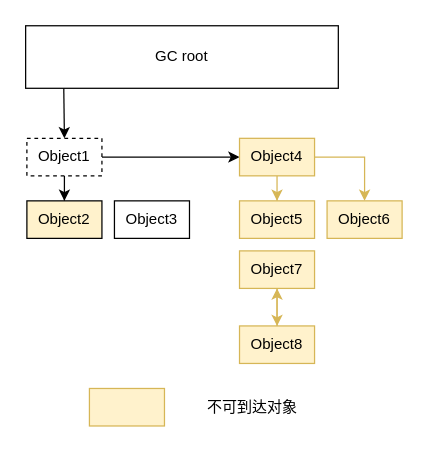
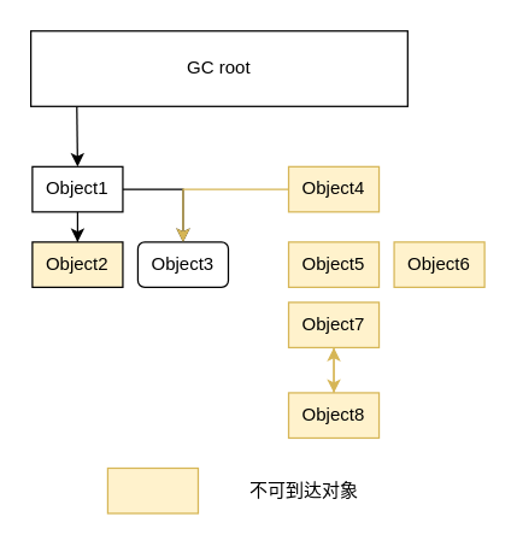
  <mxCell id="0" />
  <mxCell id="1" parent="0" />
  <mxCell id="2" value="GC root" style="rounded=0;whiteSpace=wrap;html=1;" vertex="1" parent="1"><mxGeometry x="20" y="20" width="250" height="50" as="geometry" /></mxCell>
  <mxCell id="3" value="" style="edgeStyle=orthogonalEdgeStyle;rounded=0;orthogonalLoop=1;jettySize=auto;html=1;" edge="1" parent="1" source="5" target="6"><mxGeometry relative="1" as="geometry" /></mxCell>
- <mxCell id="4" value="" style="edgeStyle=orthogonalEdgeStyle;rounded=0;orthogonalLoop=1;jettySize=auto;html=1;" edge="1" parent="1" source="5" target="11"><mxGeometry relative="1" as="geometry" /></mxCell>
- <mxCell id="5" value="Object1" style="rounded=0;whiteSpace=wrap;html=1;dashed=1;" vertex="1" parent="1"><mxGeometry x="21" y="110" width="60" height="30" as="geometry" /></mxCell>
+ <mxCell id="4" value="" style="edgeStyle=orthogonalEdgeStyle;rounded=0;orthogonalLoop=1;jettySize=auto;html=1;" edge="1" parent="1" source="5" target="8"><mxGeometry relative="1" as="geometry" /></mxCell>
+ <mxCell id="5" value="Object1" style="rounded=0;whiteSpace=wrap;html=1;" vertex="1" parent="1"><mxGeometry x="21" y="110" width="60" height="30" as="geometry" /></mxCell>
  <mxCell id="6" value="Object2" style="rounded=0;whiteSpace=wrap;html=1;fillColor=#fff2cc;" vertex="1" parent="1"><mxGeometry x="21" y="160" width="60" height="30" as="geometry" /></mxCell>
  <mxCell id="7" value="" style="endArrow=classic;html=1;rounded=0;exitX=0.122;exitY=1.004;exitDx=0;exitDy=0;exitPerimeter=0;entryX=0.5;entryY=0;entryDx=0;entryDy=0;" edge="1" parent="1" source="2" target="5"><mxGeometry width="50" height="50" relative="1" as="geometry"><mxPoint x="91" y="140" as="sourcePoint" /><mxPoint x="141" y="90" as="targetPoint" /></mxGeometry></mxCell>
- <mxCell id="8" value="Object3" style="rounded=0;whiteSpace=wrap;html=1;" vertex="1" parent="1"><mxGeometry x="91" y="160" width="60" height="30" as="geometry" /></mxCell>
- <mxCell id="9" value="" style="edgeStyle=orthogonalEdgeStyle;rounded=0;orthogonalLoop=1;jettySize=auto;html=1;fillColor=#fff2cc;strokeColor=#d6b656;" edge="1" parent="1" source="11" target="12"><mxGeometry relative="1" as="geometry" /></mxCell>
- <mxCell id="10" value="" style="edgeStyle=orthogonalEdgeStyle;rounded=0;orthogonalLoop=1;jettySize=auto;html=1;fillColor=#fff2cc;strokeColor=#d6b656;" edge="1" parent="1" source="11" target="13"><mxGeometry relative="1" as="geometry" /></mxCell>
+ <mxCell id="8" value="Object3" style="whiteSpace=wrap;html=1;rounded=1;" vertex="1" parent="1"><mxGeometry x="91" y="160" width="60" height="30" as="geometry" /></mxCell>
+ <mxCell id="10" value="" style="edgeStyle=orthogonalEdgeStyle;rounded=0;orthogonalLoop=1;jettySize=auto;html=1;fillColor=#fff2cc;strokeColor=#d6b656;" edge="1" parent="1" source="11" target="8"><mxGeometry relative="1" as="geometry" /></mxCell>
  <mxCell id="11" value="Object4" style="rounded=0;whiteSpace=wrap;html=1;fillColor=#fff2cc;strokeColor=#d6b656;" vertex="1" parent="1"><mxGeometry x="191" y="110" width="60" height="30" as="geometry" /></mxCell>
  <mxCell id="12" value="Object5" style="rounded=0;whiteSpace=wrap;html=1;fillColor=#fff2cc;strokeColor=#d6b656;" vertex="1" parent="1"><mxGeometry x="191" y="160" width="60" height="30" as="geometry" /></mxCell>
  <mxCell id="13" value="Object6" style="rounded=0;whiteSpace=wrap;html=1;fillColor=#fff2cc;strokeColor=#d6b656;" vertex="1" parent="1"><mxGeometry x="261" y="160" width="60" height="30" as="geometry" /></mxCell>
  <mxCell id="14" value="" style="edgeStyle=orthogonalEdgeStyle;rounded=0;orthogonalLoop=1;jettySize=auto;html=1;fillColor=#fff2cc;strokeColor=#d6b656;" edge="1" parent="1" source="15" target="17"><mxGeometry relative="1" as="geometry" /></mxCell>
  <mxCell id="15" value="Object7" style="rounded=0;whiteSpace=wrap;html=1;fillColor=#fff2cc;strokeColor=#d6b656;" vertex="1" parent="1"><mxGeometry x="191" y="200" width="60" height="30" as="geometry" /></mxCell>
  <mxCell id="16" value="" style="edgeStyle=orthogonalEdgeStyle;rounded=0;orthogonalLoop=1;jettySize=auto;html=1;fillColor=#fff2cc;strokeColor=#d6b656;" edge="1" parent="1" source="17" target="15"><mxGeometry relative="1" as="geometry" /></mxCell>
  <mxCell id="17" value="Object8" style="rounded=0;whiteSpace=wrap;html=1;fillColor=#fff2cc;strokeColor=#d6b656;" vertex="1" parent="1"><mxGeometry x="191" y="260" width="60" height="30" as="geometry" /></mxCell>
  <mxCell id="18" value="" style="rounded=0;whiteSpace=wrap;html=1;fillColor=#fff2cc;strokeColor=#d6b656;" vertex="1" parent="1"><mxGeometry x="71" y="310" width="60" height="30" as="geometry" /></mxCell>
  <mxCell id="19" value="不可到达对象" style="text;html=1;align=center;verticalAlign=middle;resizable=0;points=[];autosize=1;strokeColor=none;fillColor=none;" vertex="1" parent="1"><mxGeometry x="151" y="310" width="100" height="30" as="geometry" /></mxCell>
